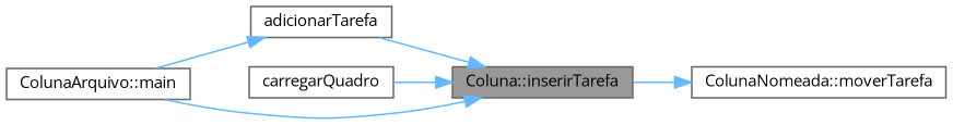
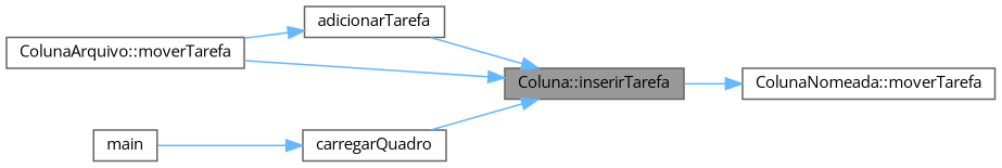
  digraph {
    fontname="Open Sans"
    rankdir=RL
    node [color=grey40 fillcolor=white fontname="Open Sans" fontsize=10 shape=box style=filled]
    edge [color=steelblue1 dir=back fontname="Open Sans" fontsize=10 labelfontname=Helvetica labelfontsize=10 style=solid]
    n1 [color=gray40 fillcolor=grey60 fontcolor=black height=0.2 label="Coluna::inserirTarefa" width=0.4]
    n2 [height=0.2 label=adicionarTarefa width=0.4]
    n3 [height=0.2 label=carregarQuadro width=0.4]
-   n4 [height=0.2 label="ColunaArquivo::main" width=0.4]
+   n4 [height=0.2 label="ColunaArquivo::moverTarefa" width=0.4]
+   n5 [height=0.2 label=main width=0.4]
    n6 [height=0.2 label="ColunaNomeada::moverTarefa" width=0.4]
    n1 -> n2
    n1 -> n3
    n1 -> n4
    n2 -> n4
+   n3 -> n5
    n6 -> n1
  }
